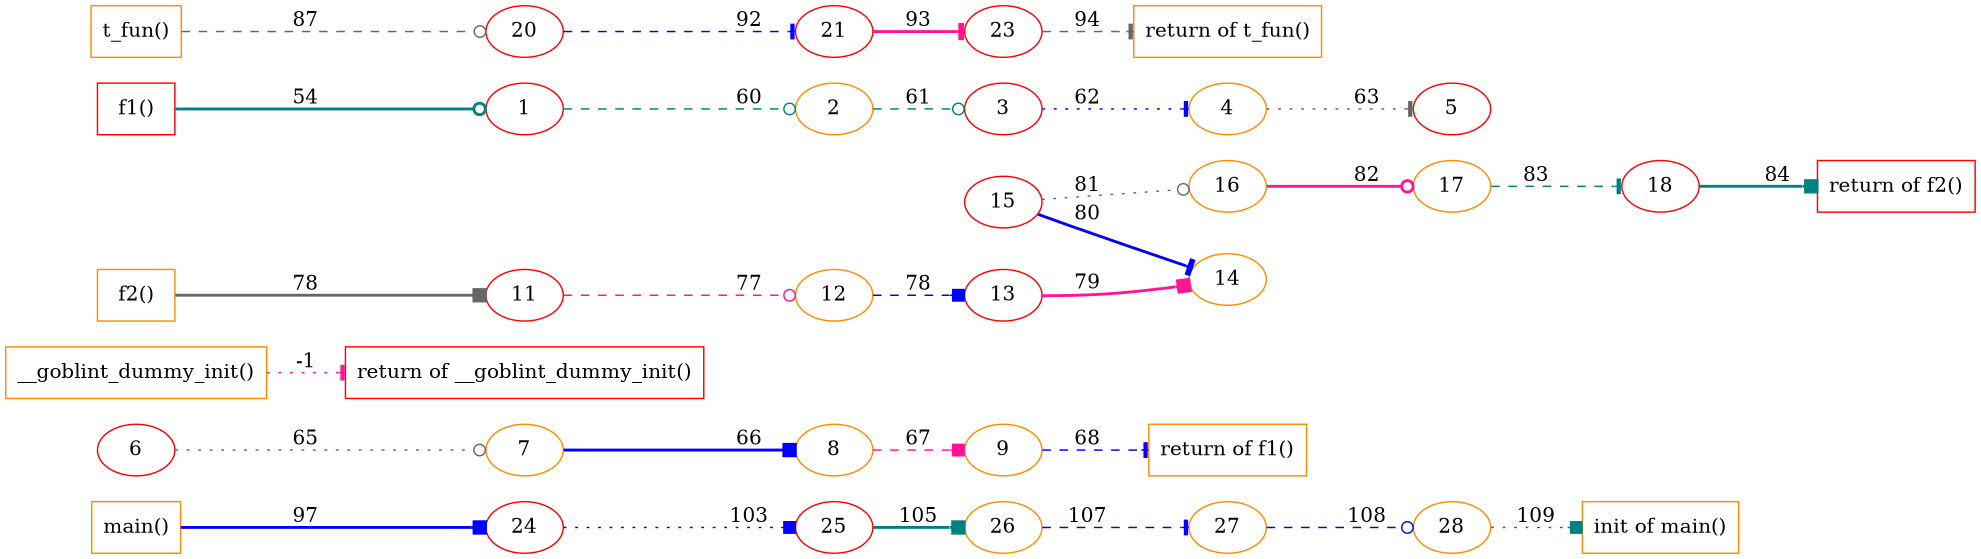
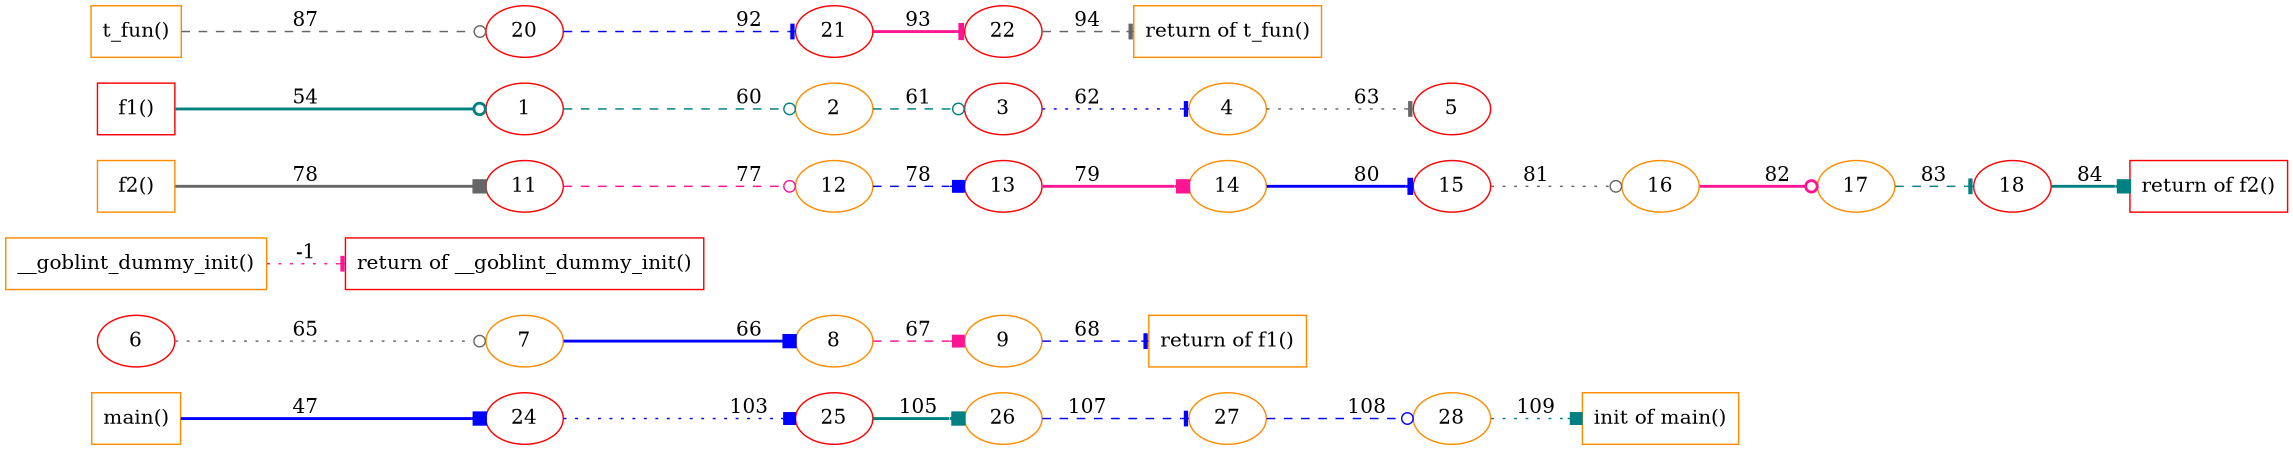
  digraph {
    rankdir=LR
    node [color=darkorange]
    edge [arrowhead=box color=blue style=dashed]
    27
    28
    n3 [label="init of main()" shape=box]
    25 [color=red]
    26
    7
    8
    9
    n9 [label="return of f1()" shape=box]
    n10 [label="__goblint_dummy_init()" shape=box]
    n11 [color=red label="return of __goblint_dummy_init()" shape=box]
    n12 [color=red label="return of f2()" shape=box]
    18 [color=red]
    13 [color=red]
    14
    15 [color=red]
    16
    5 [color=red]
    4
    6 [color=red]
    1 [color=red]
    2
    3 [color=red]
    n24 [label="main()" shape=box]
    24 [color=red]
    17
    n27 [label="f2()" shape=box]
    11 [color=red]
    12
    n30 [label="return of t_fun()" shape=box]
-   22 [color=red label=23]
+   22 [color=red]
    21 [color=red]
    20 [color=red]
    n34 [color=red label="f1()" shape=box]
    n35 [label="t_fun()" shape=box]
    27 -> 28 [arrowhead=odot label=108]
    28 -> n3 [color=teal label=109 style=dotted]
    25 -> 26 [color=teal label=105 style=bold]
    26 -> 27 [arrowhead=tee label=107]
    7 -> 8 [label=66 style=bold]
    8 -> 9 [color=deeppink label=67]
    9 -> n9 [arrowhead=tee label=68]
    n10 -> n11 [arrowhead=tee color=deeppink label=-1 style=dotted]
    18 -> n12 [color=teal label=84 style=bold]
    13 -> 14 [color=deeppink label=79 style=bold]
-   15 -> 14 [arrowhead=tee label=80 style=bold]
+   14 -> 15 [arrowhead=tee label=80 style=bold]
    15 -> 16 [arrowhead=odot color=gray40 label=81 style=dotted]
    16 -> 17 [arrowhead=odot color=deeppink label=82 style=bold]
    4 -> 5 [arrowhead=tee color=gray40 label=63 style=dotted]
    6 -> 7 [arrowhead=odot color=gray40 label=65 style=dotted]
    1 -> 2 [arrowhead=odot color=teal label=60]
    2 -> 3 [arrowhead=odot color=teal label=61]
    3 -> 4 [arrowhead=tee label=62 style=dotted]
-   n24 -> 24 [label=97 style=bold]
+   n24 -> 24 [label=47 style=bold]
    24 -> 25 [label=103 style=dotted]
    17 -> 18 [arrowhead=tee color=teal label=83]
    n27 -> 11 [color=gray40 label=78 style=bold]
    11 -> 12 [arrowhead=odot color=deeppink label=77]
    12 -> 13 [label=78]
    22 -> n30 [arrowhead=tee color=gray40 label=94]
    21 -> 22 [arrowhead=tee color=deeppink label=93 style=bold]
    20 -> 21 [arrowhead=tee label=92]
    n34 -> 1 [arrowhead=odot color=teal label=54 style=bold]
    n35 -> 20 [arrowhead=odot color=gray40 label=87]
  }
